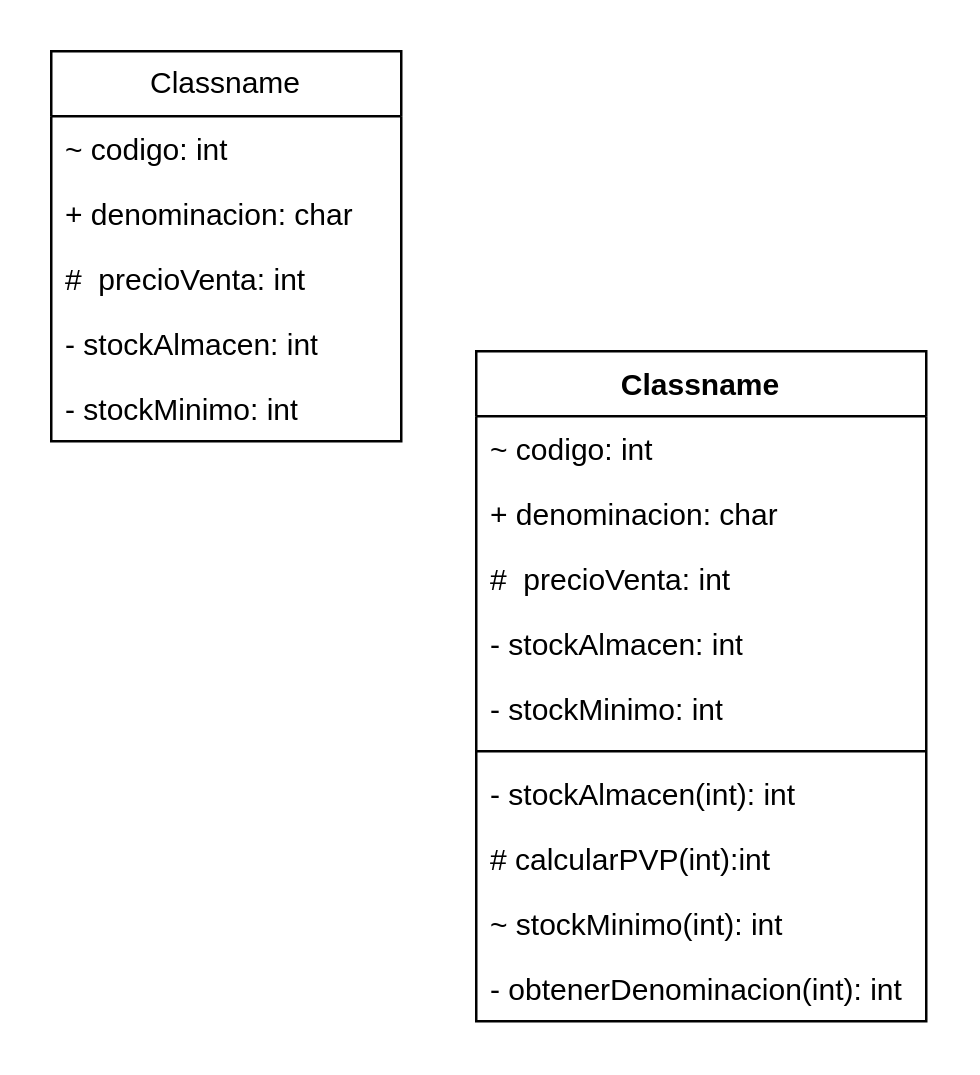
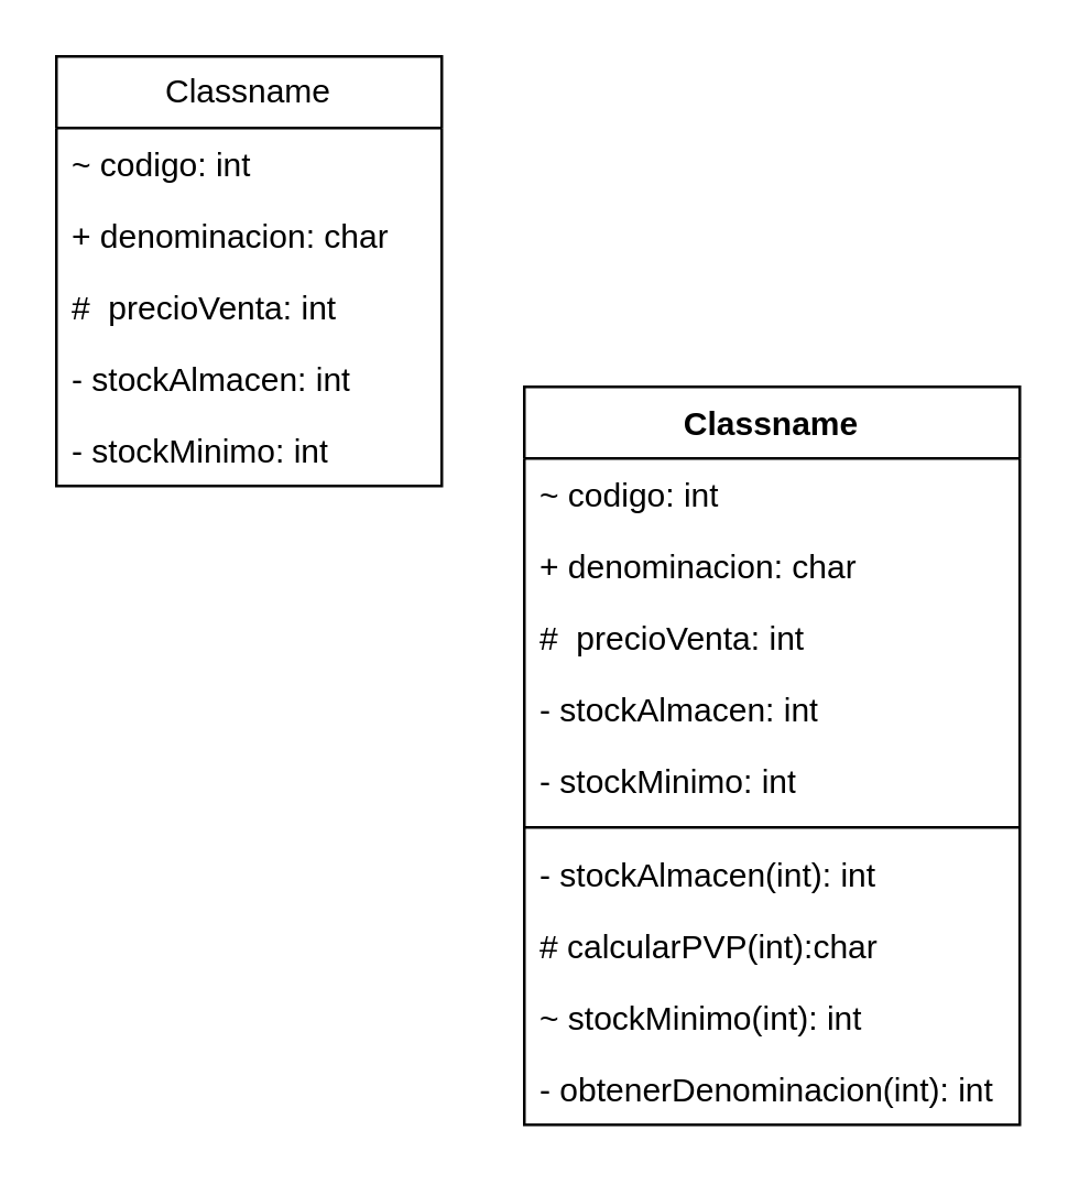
  <mxCell id="0" />
  <mxCell id="1" parent="0" />
  <mxCell id="2" value="Classname" style="swimlane;fontStyle=0;childLayout=stackLayout;horizontal=1;startSize=26;fillColor=none;horizontalStack=0;resizeParent=1;resizeParentMax=0;resizeLast=0;collapsible=1;marginBottom=0;whiteSpace=wrap;html=1;" vertex="1" parent="1"><mxGeometry x="20" y="20" width="140" height="156" as="geometry" /></mxCell>
  <mxCell id="3" value="~ codigo: int" style="text;strokeColor=none;fillColor=none;align=left;verticalAlign=top;spacingLeft=4;spacingRight=4;overflow=hidden;rotatable=0;points=[[0,0.5],[1,0.5]];portConstraint=eastwest;whiteSpace=wrap;html=1;" vertex="1" parent="2"><mxGeometry y="26" width="140" height="26" as="geometry" /></mxCell>
  <mxCell id="4" value="+ denominacion: char" style="text;strokeColor=none;fillColor=none;align=left;verticalAlign=top;spacingLeft=4;spacingRight=4;overflow=hidden;rotatable=0;points=[[0,0.5],[1,0.5]];portConstraint=eastwest;whiteSpace=wrap;html=1;" vertex="1" parent="2"><mxGeometry y="52" width="140" height="26" as="geometry" /></mxCell>
  <mxCell id="5" value="#&amp;nbsp; precioVenta: int" style="text;strokeColor=none;fillColor=none;align=left;verticalAlign=top;spacingLeft=4;spacingRight=4;overflow=hidden;rotatable=0;points=[[0,0.5],[1,0.5]];portConstraint=eastwest;whiteSpace=wrap;html=1;" vertex="1" parent="2"><mxGeometry y="78" width="140" height="26" as="geometry" /></mxCell>
  <mxCell id="6" value="- stockAlmacen: int" style="text;strokeColor=none;fillColor=none;align=left;verticalAlign=top;spacingLeft=4;spacingRight=4;overflow=hidden;rotatable=0;points=[[0,0.5],[1,0.5]];portConstraint=eastwest;whiteSpace=wrap;html=1;" vertex="1" parent="2"><mxGeometry y="104" width="140" height="26" as="geometry" /></mxCell>
  <mxCell id="7" value="- stockMinimo: int" style="text;strokeColor=none;fillColor=none;align=left;verticalAlign=top;spacingLeft=4;spacingRight=4;overflow=hidden;rotatable=0;points=[[0,0.5],[1,0.5]];portConstraint=eastwest;whiteSpace=wrap;html=1;" vertex="1" parent="2"><mxGeometry y="130" width="140" height="26" as="geometry" /></mxCell>
  <mxCell id="8" value="Classname" style="swimlane;fontStyle=1;align=center;verticalAlign=top;childLayout=stackLayout;horizontal=1;startSize=26;horizontalStack=0;resizeParent=1;resizeParentMax=0;resizeLast=0;collapsible=1;marginBottom=0;whiteSpace=wrap;html=1;" vertex="1" parent="1"><mxGeometry x="190" y="140" width="180" height="268" as="geometry" /></mxCell>
  <mxCell id="9" value="~ codigo: int" style="text;strokeColor=none;fillColor=none;align=left;verticalAlign=top;spacingLeft=4;spacingRight=4;overflow=hidden;rotatable=0;points=[[0,0.5],[1,0.5]];portConstraint=eastwest;whiteSpace=wrap;html=1;" vertex="1" parent="8"><mxGeometry y="26" width="180" height="26" as="geometry" /></mxCell>
  <mxCell id="10" value="+ denominacion: char" style="text;strokeColor=none;fillColor=none;align=left;verticalAlign=top;spacingLeft=4;spacingRight=4;overflow=hidden;rotatable=0;points=[[0,0.5],[1,0.5]];portConstraint=eastwest;whiteSpace=wrap;html=1;" vertex="1" parent="8"><mxGeometry y="52" width="180" height="26" as="geometry" /></mxCell>
  <mxCell id="11" value="#&amp;nbsp; precioVenta: int" style="text;strokeColor=none;fillColor=none;align=left;verticalAlign=top;spacingLeft=4;spacingRight=4;overflow=hidden;rotatable=0;points=[[0,0.5],[1,0.5]];portConstraint=eastwest;whiteSpace=wrap;html=1;" vertex="1" parent="8"><mxGeometry y="78" width="180" height="26" as="geometry" /></mxCell>
  <mxCell id="12" value="- stockAlmacen: int" style="text;strokeColor=none;fillColor=none;align=left;verticalAlign=top;spacingLeft=4;spacingRight=4;overflow=hidden;rotatable=0;points=[[0,0.5],[1,0.5]];portConstraint=eastwest;whiteSpace=wrap;html=1;" vertex="1" parent="8"><mxGeometry y="104" width="180" height="26" as="geometry" /></mxCell>
  <mxCell id="13" value="- stockMinimo: int" style="text;strokeColor=none;fillColor=none;align=left;verticalAlign=top;spacingLeft=4;spacingRight=4;overflow=hidden;rotatable=0;points=[[0,0.5],[1,0.5]];portConstraint=eastwest;whiteSpace=wrap;html=1;" vertex="1" parent="8"><mxGeometry y="130" width="180" height="26" as="geometry" /></mxCell>
  <mxCell id="14" value="" style="line;strokeWidth=1;fillColor=none;align=left;verticalAlign=middle;spacingTop=-1;spacingLeft=3;spacingRight=3;rotatable=0;labelPosition=right;points=[];portConstraint=eastwest;strokeColor=inherit;" vertex="1" parent="8"><mxGeometry y="156" width="180" height="8" as="geometry" /></mxCell>
  <mxCell id="15" value="- stockAlmacen(int): int" style="text;strokeColor=none;fillColor=none;align=left;verticalAlign=top;spacingLeft=4;spacingRight=4;overflow=hidden;rotatable=0;points=[[0,0.5],[1,0.5]];portConstraint=eastwest;whiteSpace=wrap;html=1;" vertex="1" parent="8"><mxGeometry y="164" width="180" height="26" as="geometry" /></mxCell>
- <mxCell id="16" value="# calcularPVP(int):int" style="text;strokeColor=none;fillColor=none;align=left;verticalAlign=top;spacingLeft=4;spacingRight=4;overflow=hidden;rotatable=0;points=[[0,0.5],[1,0.5]];portConstraint=eastwest;whiteSpace=wrap;html=1;" vertex="1" parent="8"><mxGeometry y="190" width="180" height="26" as="geometry" /></mxCell>
+ <mxCell id="16" value="# calcularPVP(int):char" style="text;strokeColor=none;fillColor=none;align=left;verticalAlign=top;spacingLeft=4;spacingRight=4;overflow=hidden;rotatable=0;points=[[0,0.5],[1,0.5]];portConstraint=eastwest;whiteSpace=wrap;html=1;" vertex="1" parent="8"><mxGeometry y="190" width="180" height="26" as="geometry" /></mxCell>
  <mxCell id="17" value="~ stockMinimo(int): int" style="text;strokeColor=none;fillColor=none;align=left;verticalAlign=top;spacingLeft=4;spacingRight=4;overflow=hidden;rotatable=0;points=[[0,0.5],[1,0.5]];portConstraint=eastwest;whiteSpace=wrap;html=1;" vertex="1" parent="8"><mxGeometry y="216" width="180" height="26" as="geometry" /></mxCell>
  <mxCell id="18" value="- obtenerDenominacion(int): int" style="text;strokeColor=none;fillColor=none;align=left;verticalAlign=top;spacingLeft=4;spacingRight=4;overflow=hidden;rotatable=0;points=[[0,0.5],[1,0.5]];portConstraint=eastwest;whiteSpace=wrap;html=1;" vertex="1" parent="8"><mxGeometry y="242" width="180" height="26" as="geometry" /></mxCell>
